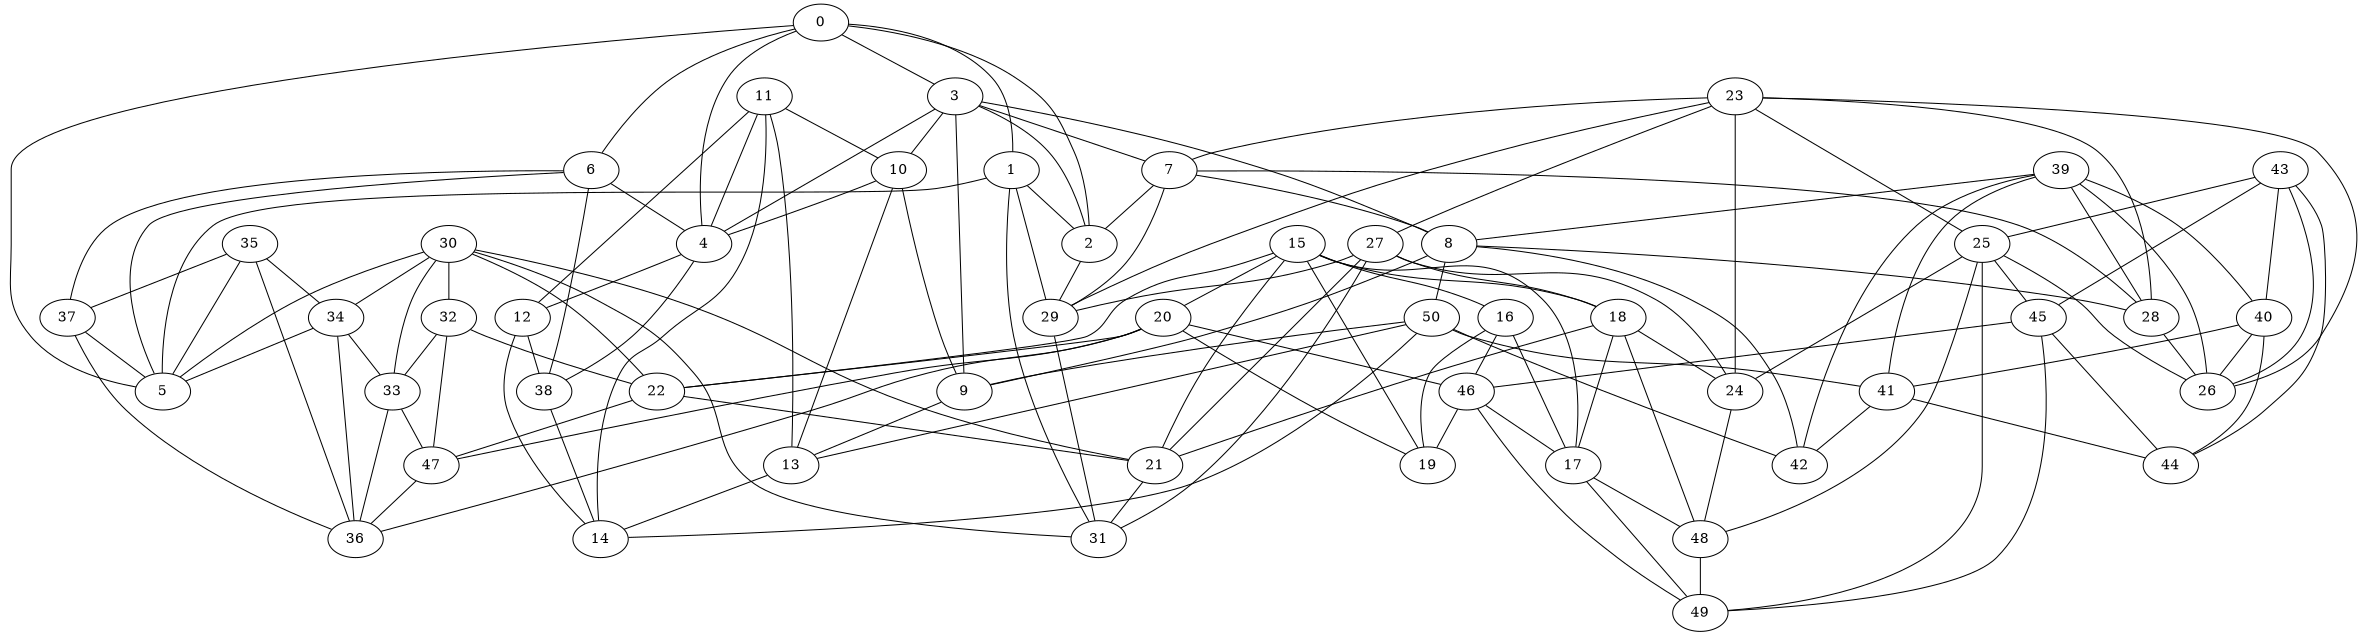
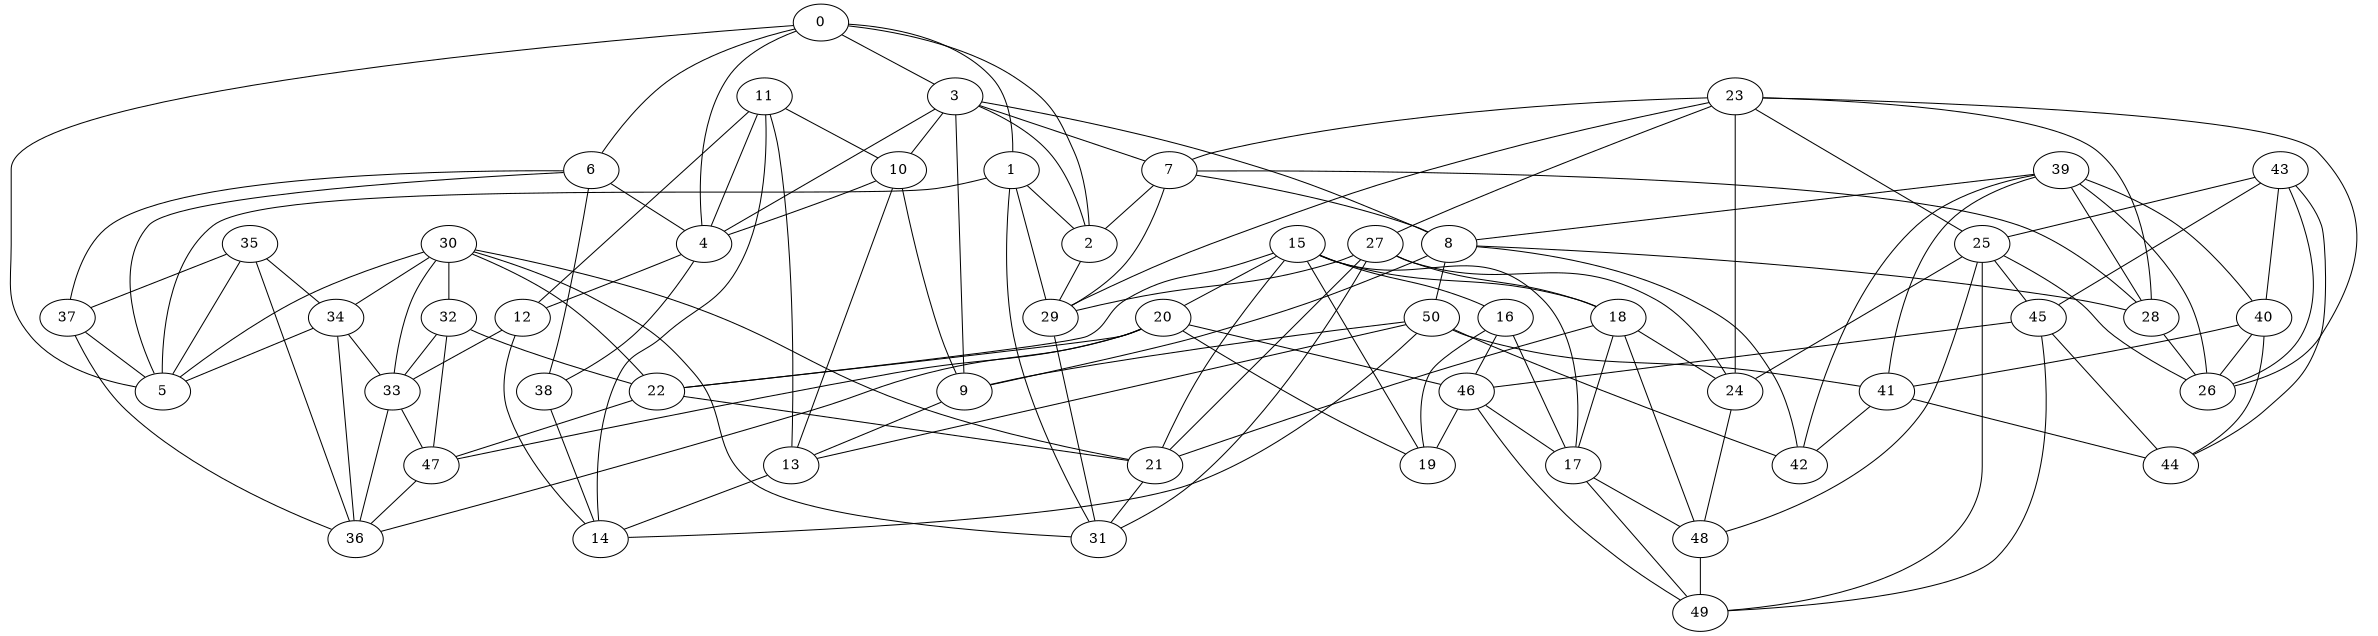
  graph {
    0
    1
    2
    3
    4
    5
    6
    29
    31
    7
    8
    9
    10
    12
    38
    37
    28
    42
    50
    13
    14
    36
    26
    41
    11
    15
    16
    17
    18
    19
    20
    21
    22
    46
    48
    49
    24
    47
    23
    25
    27
    45
    44
    30
    32
    33
    34
    35
    39
    40
    43
    0 -- 1
    0 -- 2
    0 -- 3
    0 -- 4
    0 -- 5
    0 -- 6
    1 -- 2
    1 -- 5
    1 -- 29
    1 -- 31
    2 -- 29
    3 -- 2
    3 -- 4
    3 -- 7
    3 -- 8
    3 -- 9
    3 -- 10
    4 -- 12
    4 -- 38
    6 -- 4
    6 -- 5
    6 -- 38
    6 -- 37
    29 -- 31
    7 -- 2
    7 -- 29
    7 -- 8
    7 -- 28
    8 -- 9
    8 -- 28
    8 -- 42
    8 -- 50
    9 -- 13
    10 -- 4
    10 -- 9
    10 -- 13
-   12 -- 38
+   12 -- 33
    12 -- 14
    38 -- 14
    37 -- 5
    37 -- 36
    28 -- 26
    50 -- 9
    50 -- 42
    50 -- 13
    50 -- 14
    50 -- 41
    13 -- 14
    41 -- 42
    41 -- 44
    11 -- 4
    11 -- 10
    11 -- 12
    11 -- 13
    11 -- 14
    15 -- 16
    15 -- 17
    15 -- 18
    15 -- 19
    15 -- 20
    15 -- 21
    15 -- 22
    16 -- 17
    16 -- 19
    16 -- 46
    17 -- 48
    17 -- 49
    18 -- 17
    18 -- 21
    18 -- 48
    18 -- 24
    20 -- 36
    20 -- 19
    20 -- 22
    20 -- 46
    20 -- 47
    21 -- 31
    22 -- 21
    22 -- 47
    46 -- 17
    46 -- 19
    46 -- 49
    48 -- 49
    24 -- 48
    47 -- 36
    23 -- 29
    23 -- 7
    23 -- 28
    23 -- 26
    23 -- 24
    23 -- 25
    23 -- 27
    25 -- 26
    25 -- 48
    25 -- 49
    25 -- 24
    25 -- 45
    27 -- 29
    27 -- 31
    27 -- 18
    27 -- 21
    27 -- 24
    45 -- 46
    45 -- 49
    45 -- 44
    30 -- 5
    30 -- 31
    30 -- 21
    30 -- 22
    30 -- 32
    30 -- 33
    30 -- 34
    32 -- 22
    32 -- 47
    32 -- 33
    33 -- 36
    33 -- 47
    34 -- 5
    34 -- 36
    34 -- 33
    35 -- 5
    35 -- 37
    35 -- 36
    35 -- 34
    39 -- 8
    39 -- 28
    39 -- 42
    39 -- 26
    39 -- 41
    39 -- 40
    40 -- 26
    40 -- 41
    40 -- 44
    43 -- 26
    43 -- 25
    43 -- 45
    43 -- 44
    43 -- 40
  }
